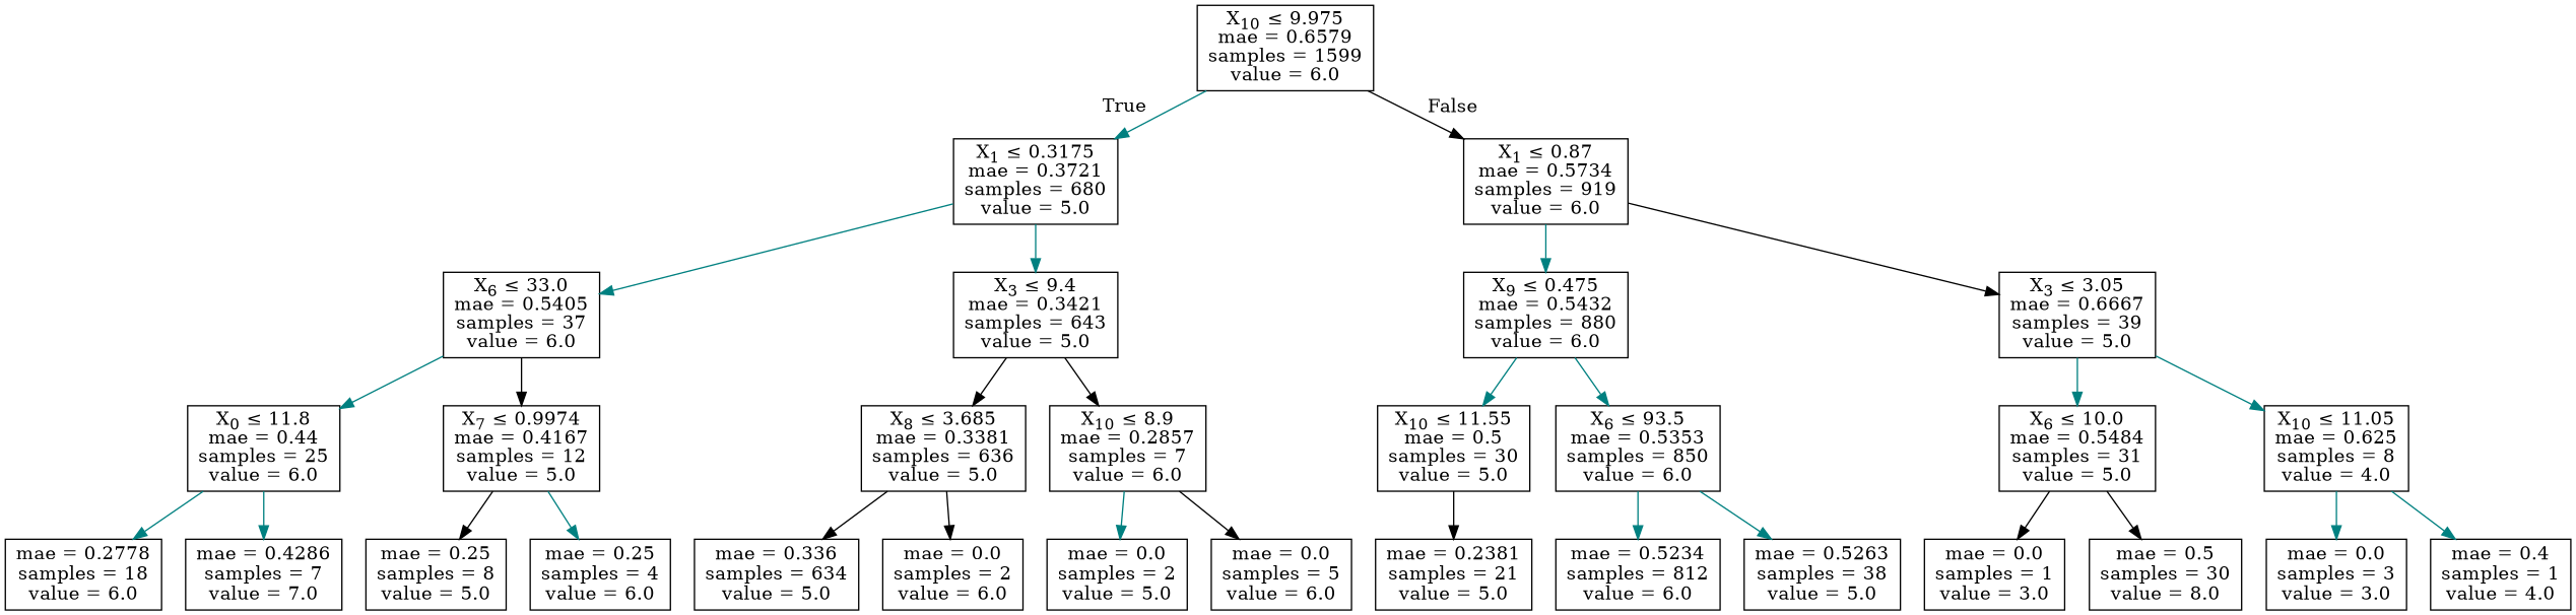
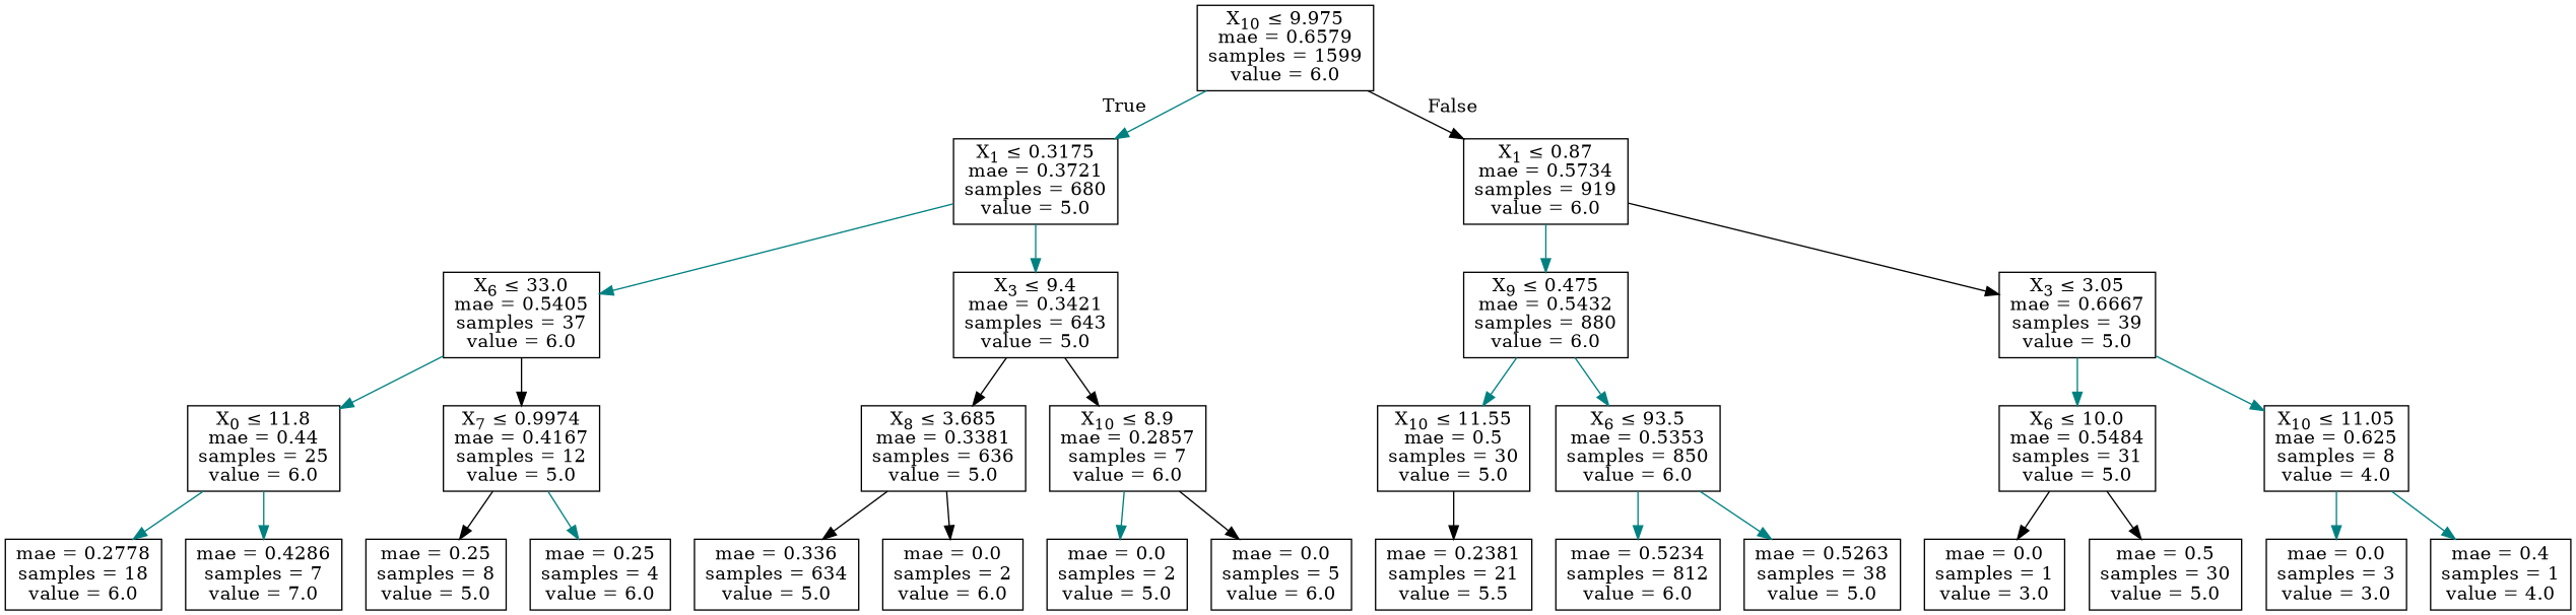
  digraph {
    node [shape=box]
    edge [color=teal]
    n1 [label=<X<SUB>10</SUB> &le; 9.975<br/>mae = 0.6579<br/>samples = 1599<br/>value = 6.0>]
    n2 [label=<X<SUB>1</SUB> &le; 0.3175<br/>mae = 0.3721<br/>samples = 680<br/>value = 5.0>]
    n3 [label=<X<SUB>1</SUB> &le; 0.87<br/>mae = 0.5734<br/>samples = 919<br/>value = 6.0>]
    n4 [label=<X<SUB>6</SUB> &le; 33.0<br/>mae = 0.5405<br/>samples = 37<br/>value = 6.0>]
    n5 [label=<X<SUB>3</SUB> &le; 9.4<br/>mae = 0.3421<br/>samples = 643<br/>value = 5.0>]
    n6 [label=<X<SUB>9</SUB> &le; 0.475<br/>mae = 0.5432<br/>samples = 880<br/>value = 6.0>]
    n7 [label=<X<SUB>3</SUB> &le; 3.05<br/>mae = 0.6667<br/>samples = 39<br/>value = 5.0>]
    n8 [label=<X<SUB>0</SUB> &le; 11.8<br/>mae = 0.44<br/>samples = 25<br/>value = 6.0>]
    n9 [label=<X<SUB>7</SUB> &le; 0.9974<br/>mae = 0.4167<br/>samples = 12<br/>value = 5.0>]
    n10 [label=<X<SUB>8</SUB> &le; 3.685<br/>mae = 0.3381<br/>samples = 636<br/>value = 5.0>]
    n11 [label=<X<SUB>10</SUB> &le; 8.9<br/>mae = 0.2857<br/>samples = 7<br/>value = 6.0>]
    n12 [label=<mae = 0.2778<br/>samples = 18<br/>value = 6.0>]
    n13 [label=<mae = 0.4286<br/>samples = 7<br/>value = 7.0>]
    n14 [label=<mae = 0.25<br/>samples = 8<br/>value = 5.0>]
    n15 [label=<mae = 0.25<br/>samples = 4<br/>value = 6.0>]
    n16 [label=<mae = 0.336<br/>samples = 634<br/>value = 5.0>]
    n17 [label=<mae = 0.0<br/>samples = 2<br/>value = 6.0>]
    n18 [label=<mae = 0.0<br/>samples = 2<br/>value = 5.0>]
    n19 [label=<mae = 0.0<br/>samples = 5<br/>value = 6.0>]
    n20 [label=<X<SUB>10</SUB> &le; 11.55<br/>mae = 0.5<br/>samples = 30<br/>value = 5.0>]
    n21 [label=<X<SUB>6</SUB> &le; 93.5<br/>mae = 0.5353<br/>samples = 850<br/>value = 6.0>]
    n22 [label=<X<SUB>6</SUB> &le; 10.0<br/>mae = 0.5484<br/>samples = 31<br/>value = 5.0>]
    n23 [label=<X<SUB>10</SUB> &le; 11.05<br/>mae = 0.625<br/>samples = 8<br/>value = 4.0>]
-   n24 [label=<mae = 0.2381<br/>samples = 21<br/>value = 5.0>]
+   n24 [label=<mae = 0.2381<br/>samples = 21<br/>value = 5.5>]
    n25 [label=<mae = 0.5234<br/>samples = 812<br/>value = 6.0>]
    n26 [label=<mae = 0.5263<br/>samples = 38<br/>value = 5.0>]
    n27 [label=<mae = 0.0<br/>samples = 1<br/>value = 3.0>]
-   n28 [label=<mae = 0.5<br/>samples = 30<br/>value = 8.0>]
+   n28 [label=<mae = 0.5<br/>samples = 30<br/>value = 5.0>]
    n29 [label=<mae = 0.0<br/>samples = 3<br/>value = 3.0>]
    n30 [label=<mae = 0.4<br/>samples = 1<br/>value = 4.0>]
    n1 -> n2 [headlabel=True labelangle=45 labeldistance=2.5]
    n1 -> n3 [color=black headlabel=False labelangle=-45 labeldistance=2.5]
    n2 -> n4
    n2 -> n5
    n3 -> n6
    n3 -> n7 [color=black]
    n4 -> n8
    n4 -> n9 [color=black]
    n5 -> n10 [color=black]
    n5 -> n11 [color=black]
    n6 -> n20
    n6 -> n21
    n7 -> n22
    n7 -> n23
    n8 -> n12
    n8 -> n13
    n9 -> n14 [color=black]
    n9 -> n15
    n10 -> n16 [color=black]
    n10 -> n17 [color=black]
    n11 -> n18
    n11 -> n19 [color=black]
    n20 -> n24 [color=black]
    n21 -> n25
    n21 -> n26
    n22 -> n27 [color=black]
    n22 -> n28 [color=black]
    n23 -> n29
    n23 -> n30
  }
